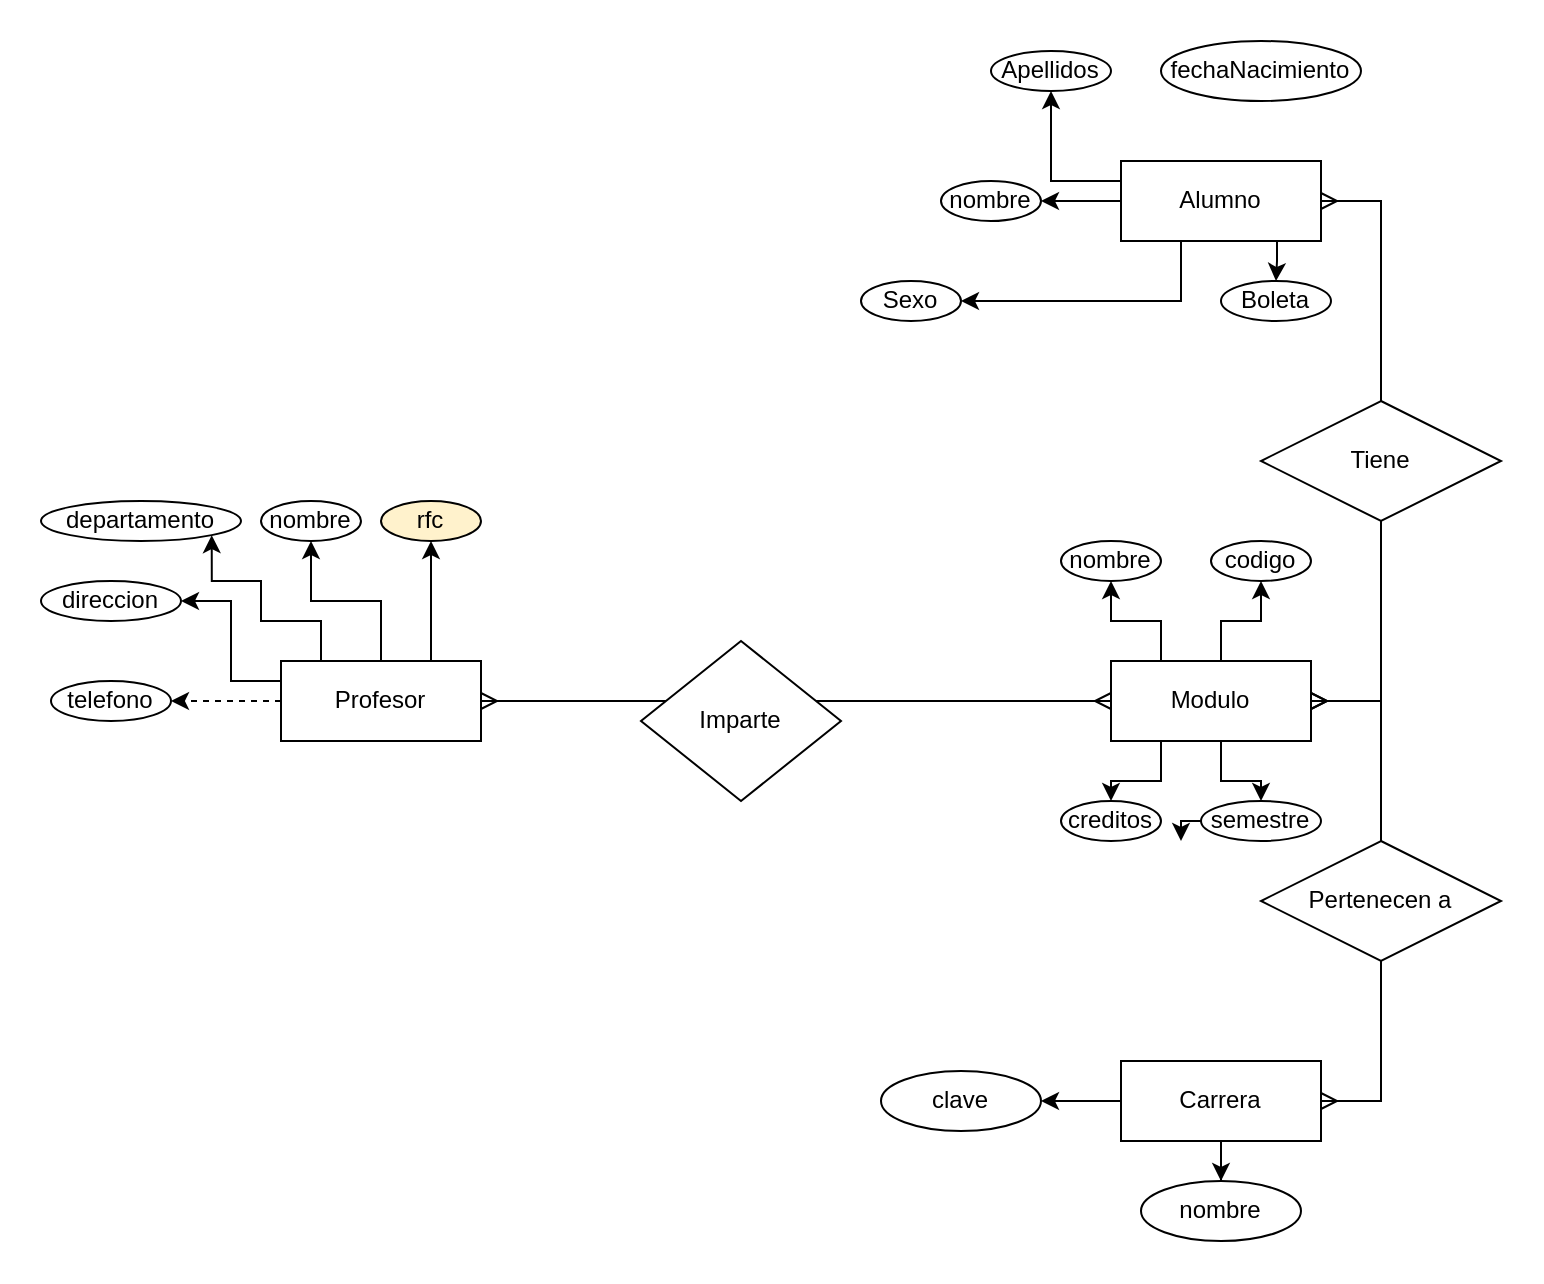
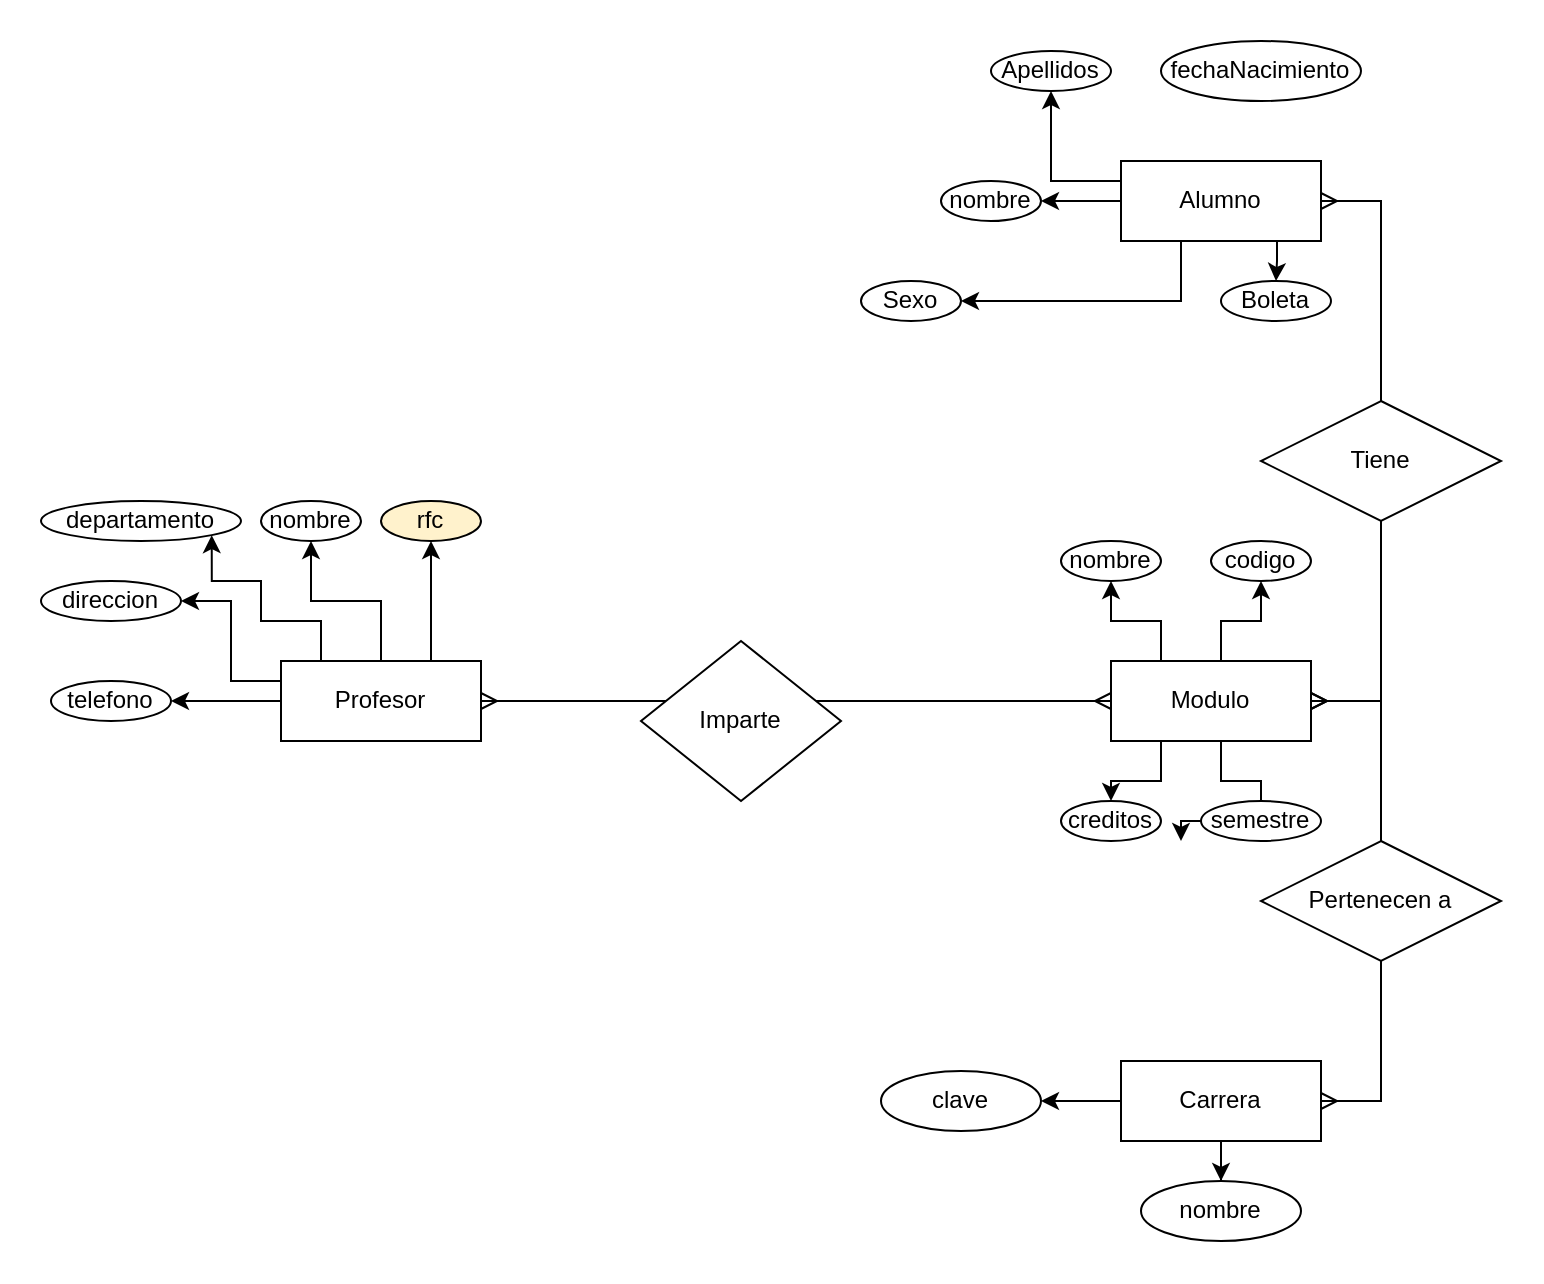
  <mxCell id="0" />
  <mxCell id="1" parent="0" />
- <mxCell id="2" style="edgeStyle=orthogonalEdgeStyle;rounded=0;orthogonalLoop=1;jettySize=auto;html=1;dashed=1;" parent="1" source="7" target="25" edge="1"><mxGeometry relative="1" as="geometry" /></mxCell>
+ <mxCell id="2" style="edgeStyle=orthogonalEdgeStyle;rounded=0;orthogonalLoop=1;jettySize=auto;html=1;" parent="1" source="7" target="25" edge="1"><mxGeometry relative="1" as="geometry" /></mxCell>
  <mxCell id="3" style="edgeStyle=orthogonalEdgeStyle;rounded=0;orthogonalLoop=1;jettySize=auto;html=1;entryX=1;entryY=0.5;entryDx=0;entryDy=0;" parent="1" source="7" target="24" edge="1"><mxGeometry relative="1" as="geometry"><Array as="points"><mxPoint x="115" y="340" /><mxPoint x="115" y="300" /></Array></mxGeometry></mxCell>
  <mxCell id="4" style="edgeStyle=orthogonalEdgeStyle;rounded=0;orthogonalLoop=1;jettySize=auto;html=1;entryX=1;entryY=1;entryDx=0;entryDy=0;" parent="1" source="7" target="26" edge="1"><mxGeometry relative="1" as="geometry"><Array as="points"><mxPoint x="160" y="310" /><mxPoint x="130" y="310" /><mxPoint x="130" y="290" /><mxPoint x="105" y="290" /></Array></mxGeometry></mxCell>
  <mxCell id="5" style="edgeStyle=orthogonalEdgeStyle;rounded=0;orthogonalLoop=1;jettySize=auto;html=1;entryX=0.5;entryY=1;entryDx=0;entryDy=0;" parent="1" source="7" target="23" edge="1"><mxGeometry relative="1" as="geometry" /></mxCell>
  <mxCell id="6" style="edgeStyle=orthogonalEdgeStyle;rounded=0;orthogonalLoop=1;jettySize=auto;html=1;entryX=0.5;entryY=1;entryDx=0;entryDy=0;" parent="1" source="7" target="22" edge="1"><mxGeometry relative="1" as="geometry"><Array as="points"><mxPoint x="215" y="320" /><mxPoint x="215" y="320" /></Array></mxGeometry></mxCell>
  <mxCell id="7" value="Profesor" style="whiteSpace=wrap;html=1;align=center;" parent="1" vertex="1"><mxGeometry x="140" y="330" width="100" height="40" as="geometry" /></mxCell>
  <mxCell id="8" style="edgeStyle=orthogonalEdgeStyle;rounded=0;orthogonalLoop=1;jettySize=auto;html=1;entryX=0.5;entryY=1;entryDx=0;entryDy=0;" edge="1" parent="1" source="12" target="34"><mxGeometry relative="1" as="geometry"><Array as="points"><mxPoint x="610" y="310" /><mxPoint x="630" y="310" /></Array></mxGeometry></mxCell>
  <mxCell id="9" style="edgeStyle=orthogonalEdgeStyle;rounded=0;orthogonalLoop=1;jettySize=auto;html=1;entryX=0.5;entryY=1;entryDx=0;entryDy=0;" edge="1" parent="1" source="12" target="35"><mxGeometry relative="1" as="geometry"><Array as="points"><mxPoint x="580" y="310" /><mxPoint x="555" y="310" /></Array></mxGeometry></mxCell>
  <mxCell id="10" style="edgeStyle=orthogonalEdgeStyle;rounded=0;orthogonalLoop=1;jettySize=auto;html=1;entryX=0.5;entryY=0;entryDx=0;entryDy=0;" edge="1" parent="1" source="12" target="36"><mxGeometry relative="1" as="geometry"><Array as="points"><mxPoint x="580" y="390" /><mxPoint x="555" y="390" /></Array></mxGeometry></mxCell>
- <mxCell id="11" style="edgeStyle=orthogonalEdgeStyle;rounded=0;orthogonalLoop=1;jettySize=auto;html=1;entryX=0.5;entryY=0;entryDx=0;entryDy=0;" edge="1" parent="1" source="12" target="38"><mxGeometry relative="1" as="geometry"><Array as="points"><mxPoint x="610" y="390" /><mxPoint x="630" y="390" /></Array></mxGeometry></mxCell>
+ <mxCell id="11" style="edgeStyle=orthogonalEdgeStyle;rounded=0;orthogonalLoop=1;jettySize=auto;html=1;entryX=0.5;entryY=0;entryDx=0;entryDy=0;endArrow=none;" edge="1" parent="1" source="12" target="38"><mxGeometry relative="1" as="geometry"><Array as="points"><mxPoint x="610" y="390" /><mxPoint x="630" y="390" /></Array></mxGeometry></mxCell>
  <mxCell id="12" value="Modulo" style="whiteSpace=wrap;html=1;align=center;" parent="1" vertex="1"><mxGeometry x="555" y="330" width="100" height="40" as="geometry" /></mxCell>
  <mxCell id="13" style="edgeStyle=orthogonalEdgeStyle;rounded=0;orthogonalLoop=1;jettySize=auto;html=1;" edge="1" parent="1" source="15" target="32"><mxGeometry relative="1" as="geometry" /></mxCell>
  <mxCell id="14" style="edgeStyle=orthogonalEdgeStyle;rounded=0;orthogonalLoop=1;jettySize=auto;html=1;" edge="1" parent="1" source="15" target="33"><mxGeometry relative="1" as="geometry" /></mxCell>
  <mxCell id="15" value="Carrera" style="whiteSpace=wrap;html=1;align=center;" parent="1" vertex="1"><mxGeometry x="560" y="530" width="100" height="40" as="geometry" /></mxCell>
  <mxCell id="16" style="edgeStyle=orthogonalEdgeStyle;rounded=0;orthogonalLoop=1;jettySize=auto;html=1;" edge="1" parent="1" source="20" target="39"><mxGeometry relative="1" as="geometry"><Array as="points"><mxPoint x="638" y="130" /><mxPoint x="638" y="130" /></Array></mxGeometry></mxCell>
  <mxCell id="17" style="edgeStyle=orthogonalEdgeStyle;rounded=0;orthogonalLoop=1;jettySize=auto;html=1;entryX=1;entryY=0.5;entryDx=0;entryDy=0;" edge="1" parent="1" source="20" target="41"><mxGeometry relative="1" as="geometry"><Array as="points"><mxPoint x="590" y="150" /></Array></mxGeometry></mxCell>
  <mxCell id="18" style="edgeStyle=orthogonalEdgeStyle;rounded=0;orthogonalLoop=1;jettySize=auto;html=1;entryX=1;entryY=0.5;entryDx=0;entryDy=0;" edge="1" parent="1" source="20" target="43"><mxGeometry relative="1" as="geometry" /></mxCell>
  <mxCell id="19" style="edgeStyle=orthogonalEdgeStyle;rounded=0;orthogonalLoop=1;jettySize=auto;html=1;entryX=0.5;entryY=1;entryDx=0;entryDy=0;" edge="1" parent="1" source="20" target="42"><mxGeometry relative="1" as="geometry"><Array as="points"><mxPoint x="525" y="90" /></Array></mxGeometry></mxCell>
  <mxCell id="20" value="Alumno" style="whiteSpace=wrap;html=1;align=center;" parent="1" vertex="1"><mxGeometry x="560" y="80" width="100" height="40" as="geometry" /></mxCell>
  <mxCell id="21" value="" style="edgeStyle=entityRelationEdgeStyle;fontSize=12;html=1;endArrow=ERmany;startArrow=ERmany;rounded=0;" parent="1" source="7" target="12" edge="1"><mxGeometry width="100" height="100" relative="1" as="geometry"><mxPoint x="340" y="520" as="sourcePoint" /><mxPoint x="440" y="420" as="targetPoint" /></mxGeometry></mxCell>
  <mxCell id="22" value="rfc" style="ellipse;whiteSpace=wrap;html=1;align=center;fillColor=#fff2cc;" parent="1" vertex="1"><mxGeometry x="190" y="250" width="50" height="20" as="geometry" /></mxCell>
  <mxCell id="23" value="nombre" style="ellipse;whiteSpace=wrap;html=1;align=center;" parent="1" vertex="1"><mxGeometry x="130" y="250" width="50" height="20" as="geometry" /></mxCell>
  <mxCell id="24" value="direccion" style="ellipse;whiteSpace=wrap;html=1;align=center;" parent="1" vertex="1"><mxGeometry x="20" y="290" width="70" height="20" as="geometry" /></mxCell>
  <mxCell id="25" value="telefono" style="ellipse;whiteSpace=wrap;html=1;align=center;" parent="1" vertex="1"><mxGeometry x="25" y="340" width="60" height="20" as="geometry" /></mxCell>
  <mxCell id="26" value="departamento" style="ellipse;whiteSpace=wrap;html=1;align=center;" parent="1" vertex="1"><mxGeometry x="20" y="250" width="100" height="20" as="geometry" /></mxCell>
  <mxCell id="27" value="Imparte" style="shape=rhombus;perimeter=rhombusPerimeter;whiteSpace=wrap;html=1;align=center;" parent="1" vertex="1"><mxGeometry x="320" y="320" width="100" height="80" as="geometry" /></mxCell>
  <mxCell id="28" value="" style="edgeStyle=entityRelationEdgeStyle;fontSize=12;html=1;endArrow=ERmany;startArrow=ERmany;rounded=0;" parent="1" source="15" target="12" edge="1"><mxGeometry width="100" height="100" relative="1" as="geometry"><mxPoint x="340" y="520" as="sourcePoint" /><mxPoint x="440" y="420" as="targetPoint" /></mxGeometry></mxCell>
  <mxCell id="29" value="Pertenecen a" style="shape=rhombus;perimeter=rhombusPerimeter;whiteSpace=wrap;html=1;align=center;" parent="1" vertex="1"><mxGeometry x="630" y="420" width="120" height="60" as="geometry" /></mxCell>
  <mxCell id="30" value="" style="edgeStyle=entityRelationEdgeStyle;fontSize=12;html=1;endArrow=ERmany;startArrow=ERmany;rounded=0;" parent="1" source="12" target="20" edge="1"><mxGeometry width="100" height="100" relative="1" as="geometry"><mxPoint x="350" y="370" as="sourcePoint" /><mxPoint x="450" y="270" as="targetPoint" /></mxGeometry></mxCell>
  <mxCell id="31" value="Tiene" style="shape=rhombus;perimeter=rhombusPerimeter;whiteSpace=wrap;html=1;align=center;" parent="1" vertex="1"><mxGeometry x="630" y="200" width="120" height="60" as="geometry" /></mxCell>
  <mxCell id="32" value="clave" style="ellipse;whiteSpace=wrap;html=1;align=center;" vertex="1" parent="1"><mxGeometry x="440" y="535" width="80" height="30" as="geometry" /></mxCell>
  <mxCell id="33" value="nombre" style="ellipse;whiteSpace=wrap;html=1;align=center;" vertex="1" parent="1"><mxGeometry x="570" y="590" width="80" height="30" as="geometry" /></mxCell>
  <mxCell id="34" value="codigo" style="ellipse;whiteSpace=wrap;html=1;align=center;" vertex="1" parent="1"><mxGeometry x="605" y="270" width="50" height="20" as="geometry" /></mxCell>
  <mxCell id="35" value="nombre" style="ellipse;whiteSpace=wrap;html=1;align=center;" vertex="1" parent="1"><mxGeometry x="530" y="270" width="50" height="20" as="geometry" /></mxCell>
  <mxCell id="36" value="creditos" style="ellipse;whiteSpace=wrap;html=1;align=center;" vertex="1" parent="1"><mxGeometry x="530" y="400" width="50" height="20" as="geometry" /></mxCell>
  <mxCell id="37" style="edgeStyle=orthogonalEdgeStyle;rounded=0;orthogonalLoop=1;jettySize=auto;html=1;exitX=0;exitY=0.5;exitDx=0;exitDy=0;" edge="1" parent="1" source="38"><mxGeometry relative="1" as="geometry"><mxPoint x="590" y="420" as="targetPoint" /></mxGeometry></mxCell>
  <mxCell id="38" value="semestre" style="ellipse;whiteSpace=wrap;html=1;align=center;" vertex="1" parent="1"><mxGeometry x="600" y="400" width="60" height="20" as="geometry" /></mxCell>
  <mxCell id="39" value="Boleta" style="ellipse;whiteSpace=wrap;html=1;align=center;" vertex="1" parent="1"><mxGeometry x="610" y="140" width="55" height="20" as="geometry" /></mxCell>
  <mxCell id="40" value="fechaNacimiento" style="ellipse;whiteSpace=wrap;html=1;align=center;" vertex="1" parent="1"><mxGeometry x="580" y="20" width="100" height="30" as="geometry" /></mxCell>
  <mxCell id="41" value="Sexo" style="ellipse;whiteSpace=wrap;html=1;align=center;" vertex="1" parent="1"><mxGeometry x="430" y="140" width="50" height="20" as="geometry" /></mxCell>
  <mxCell id="42" value="Apellidos" style="ellipse;whiteSpace=wrap;html=1;align=center;" vertex="1" parent="1"><mxGeometry x="495" y="25" width="60" height="20" as="geometry" /></mxCell>
  <mxCell id="43" value="nombre" style="ellipse;whiteSpace=wrap;html=1;align=center;" vertex="1" parent="1"><mxGeometry x="470" y="90" width="50" height="20" as="geometry" /></mxCell>
